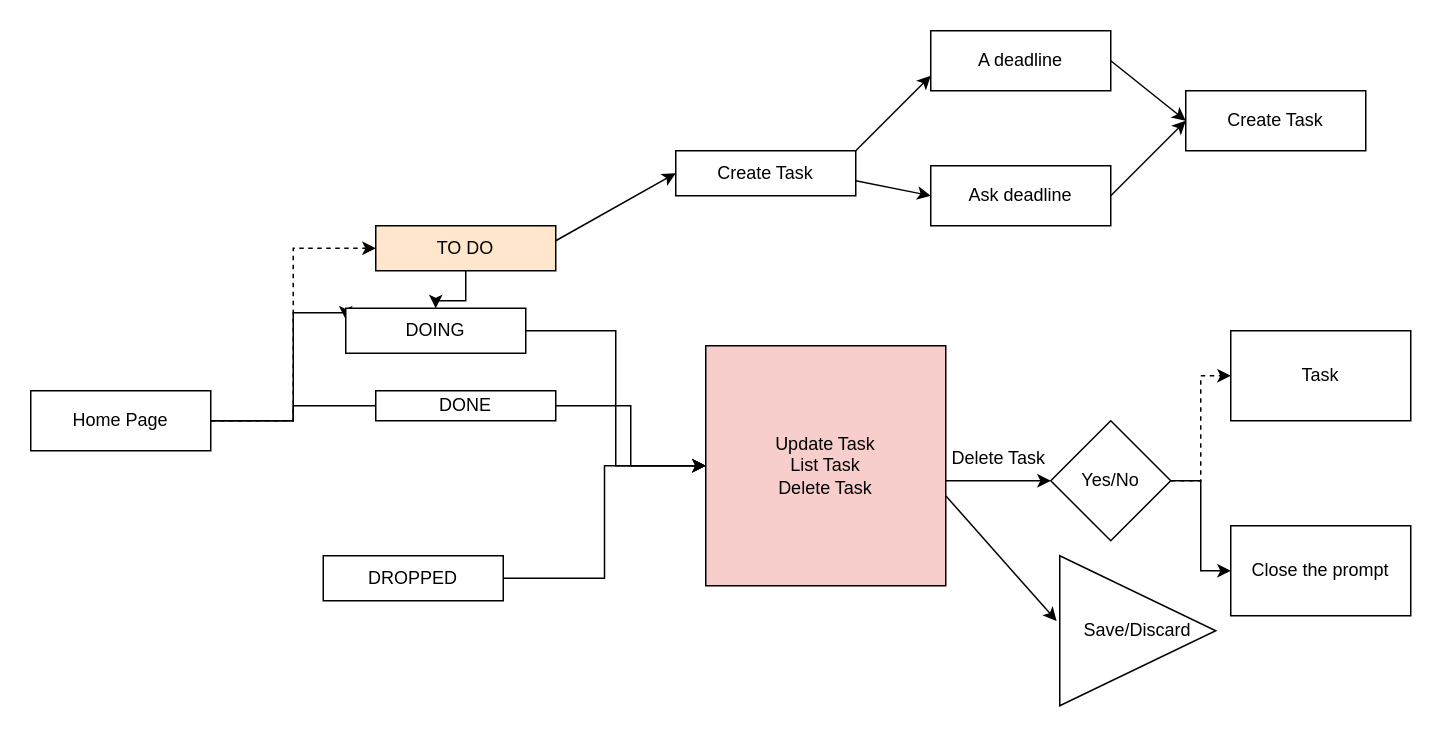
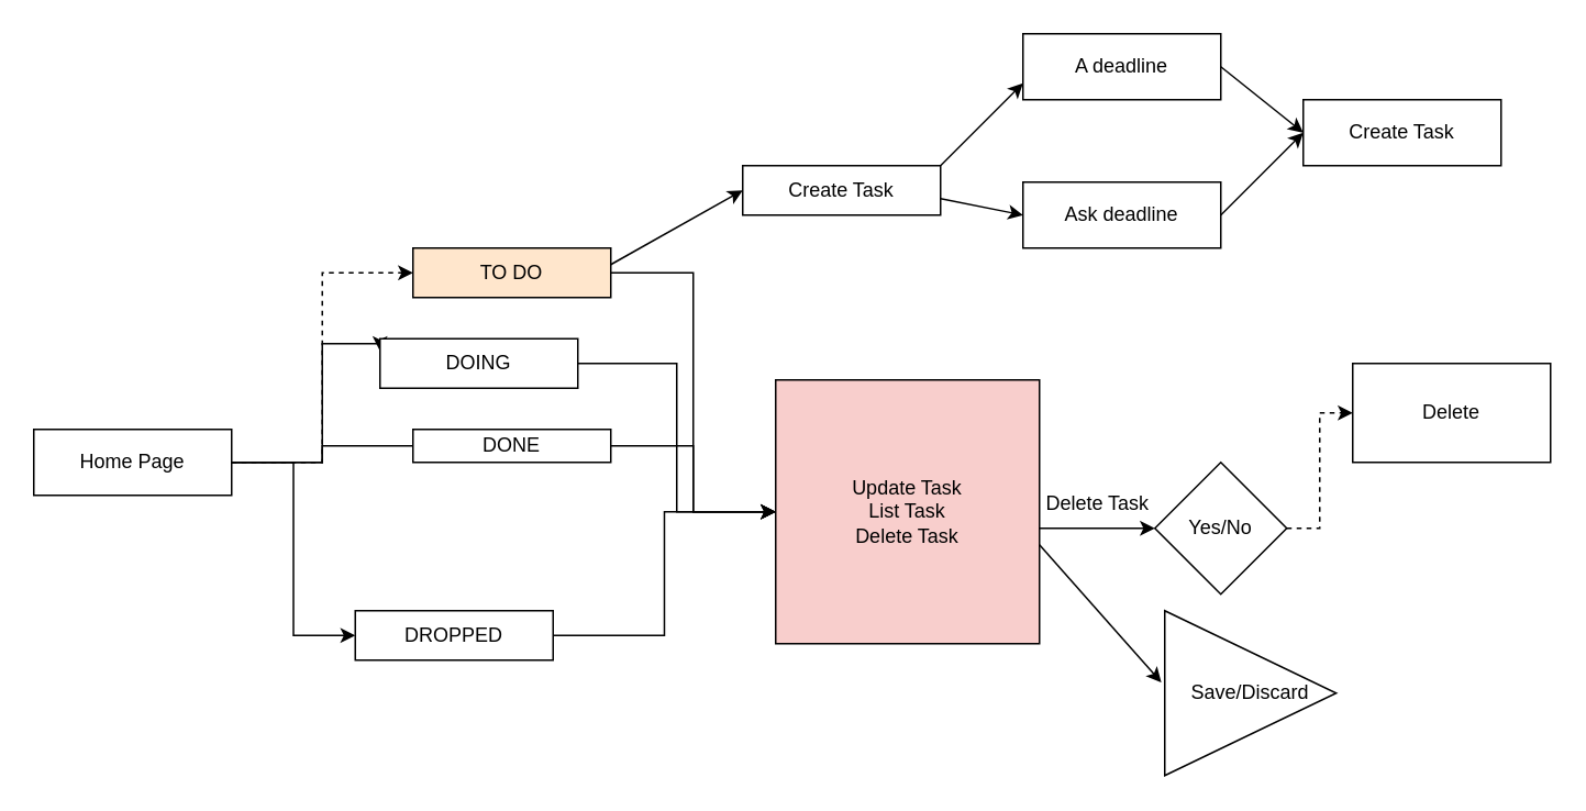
  <mxCell id="0" />
  <mxCell id="1" parent="0" />
  <mxCell id="2" style="edgeStyle=orthogonalEdgeStyle;rounded=0;orthogonalLoop=1;jettySize=auto;html=1;entryX=0;entryY=0.5;entryDx=0;entryDy=0;dashed=1;" edge="1" parent="1" source="6" target="8"><mxGeometry relative="1" as="geometry" /></mxCell>
  <mxCell id="3" style="edgeStyle=orthogonalEdgeStyle;rounded=0;orthogonalLoop=1;jettySize=auto;html=1;exitX=1;exitY=0.5;exitDx=0;exitDy=0;entryX=0;entryY=0.25;entryDx=0;entryDy=0;" edge="1" parent="1" source="6" target="10"><mxGeometry relative="1" as="geometry"><Array as="points"><mxPoint x="195" y="280" /><mxPoint x="195" y="208" /></Array></mxGeometry></mxCell>
  <mxCell id="4" style="edgeStyle=orthogonalEdgeStyle;rounded=0;orthogonalLoop=1;jettySize=auto;html=1;entryX=0;entryY=0.5;entryDx=0;entryDy=0;endArrow=none;" edge="1" parent="1" source="6" target="12"><mxGeometry relative="1" as="geometry" /></mxCell>
+ <mxCell id="5" style="edgeStyle=orthogonalEdgeStyle;rounded=0;orthogonalLoop=1;jettySize=auto;html=1;entryX=0;entryY=0.5;entryDx=0;entryDy=0;" edge="1" parent="1" source="6" target="14"><mxGeometry relative="1" as="geometry" /></mxCell>
  <mxCell id="6" value="Home Page" style="rounded=1;whiteSpace=wrap;html=1;fontSize=12;glass=0;strokeWidth=1;shadow=0;arcSize=0;" vertex="1" parent="1"><mxGeometry x="20" y="260" width="120" height="40" as="geometry" /></mxCell>
- <mxCell id="7" style="edgeStyle=orthogonalEdgeStyle;rounded=0;orthogonalLoop=1;jettySize=auto;html=1;" edge="1" parent="1" source="8" target="10"><mxGeometry relative="1" as="geometry" /></mxCell>
+ <mxCell id="7" style="edgeStyle=orthogonalEdgeStyle;rounded=0;orthogonalLoop=1;jettySize=auto;html=1;entryX=0;entryY=0.5;entryDx=0;entryDy=0;" edge="1" parent="1" source="8" target="17"><mxGeometry relative="1" as="geometry" /></mxCell>
  <mxCell id="8" value="TO DO" style="whiteSpace=wrap;html=1;fillColor=#ffe6cc;" vertex="1" parent="1"><mxGeometry x="250" y="150" width="120" height="30" as="geometry" /></mxCell>
  <mxCell id="9" style="edgeStyle=orthogonalEdgeStyle;rounded=0;orthogonalLoop=1;jettySize=auto;html=1;exitX=1;exitY=0.5;exitDx=0;exitDy=0;" edge="1" parent="1" source="10" target="17"><mxGeometry relative="1" as="geometry" /></mxCell>
  <mxCell id="10" value="DOING" style="whiteSpace=wrap;html=1;" vertex="1" parent="1"><mxGeometry x="230" y="205" width="120" height="30" as="geometry" /></mxCell>
  <mxCell id="11" style="edgeStyle=orthogonalEdgeStyle;rounded=0;orthogonalLoop=1;jettySize=auto;html=1;" edge="1" parent="1" source="12" target="17"><mxGeometry relative="1" as="geometry" /></mxCell>
  <mxCell id="12" value="DONE" style="whiteSpace=wrap;html=1;" vertex="1" parent="1"><mxGeometry x="250" y="260" width="120" height="20" as="geometry" /></mxCell>
  <mxCell id="13" style="edgeStyle=orthogonalEdgeStyle;rounded=0;orthogonalLoop=1;jettySize=auto;html=1;" edge="1" parent="1" source="14" target="17"><mxGeometry relative="1" as="geometry" /></mxCell>
  <mxCell id="14" value="DROPPED" style="whiteSpace=wrap;html=1;" vertex="1" parent="1"><mxGeometry x="215" y="370" width="120" height="30" as="geometry" /></mxCell>
  <mxCell id="15" style="edgeStyle=orthogonalEdgeStyle;rounded=0;orthogonalLoop=1;jettySize=auto;html=1;exitX=0.5;exitY=1;exitDx=0;exitDy=0;" edge="1" parent="1" source="14" target="14"><mxGeometry relative="1" as="geometry" /></mxCell>
  <mxCell id="16" value="Create Task" style="rounded=0;whiteSpace=wrap;html=1;" vertex="1" parent="1"><mxGeometry x="450" y="100" width="120" height="30" as="geometry" /></mxCell>
  <mxCell id="17" value="Update Task&lt;br&gt;List Task&lt;br&gt;Delete Task" style="whiteSpace=wrap;html=1;aspect=fixed;fillColor=#f8cecc;" vertex="1" parent="1"><mxGeometry x="470" y="230" width="160" height="160" as="geometry" /></mxCell>
  <mxCell id="18" value="" style="endArrow=classic;html=1;rounded=0;" edge="1" parent="1"><mxGeometry width="50" height="50" relative="1" as="geometry"><mxPoint x="630" y="320" as="sourcePoint" /><mxPoint x="700" y="320" as="targetPoint" /></mxGeometry></mxCell>
  <mxCell id="19" value="Delete Task" style="text;html=1;align=center;verticalAlign=middle;resizable=0;points=[];autosize=1;strokeColor=none;fillColor=none;" vertex="1" parent="1"><mxGeometry x="620" y="290" width="90" height="30" as="geometry" /></mxCell>
  <mxCell id="20" value="Save/Discard" style="triangle;whiteSpace=wrap;html=1;" vertex="1" parent="1"><mxGeometry x="706" y="370" width="104" height="100" as="geometry" /></mxCell>
  <mxCell id="21" value="" style="endArrow=classic;html=1;rounded=0;entryX=-0.02;entryY=0.435;entryDx=0;entryDy=0;entryPerimeter=0;" edge="1" parent="1" target="20"><mxGeometry width="50" height="50" relative="1" as="geometry"><mxPoint x="630" y="330" as="sourcePoint" /><mxPoint x="610" y="360" as="targetPoint" /><Array as="points" /></mxGeometry></mxCell>
- <mxCell id="22" style="edgeStyle=orthogonalEdgeStyle;rounded=0;orthogonalLoop=1;jettySize=auto;html=1;entryX=0;entryY=0.5;entryDx=0;entryDy=0;" edge="1" parent="1" source="24" target="26"><mxGeometry relative="1" as="geometry" /></mxCell>
  <mxCell id="23" style="edgeStyle=orthogonalEdgeStyle;rounded=0;orthogonalLoop=1;jettySize=auto;html=1;entryX=0;entryY=0.5;entryDx=0;entryDy=0;dashed=1;" edge="1" parent="1" source="24" target="25"><mxGeometry relative="1" as="geometry" /></mxCell>
  <mxCell id="24" value="Yes/No" style="rhombus;whiteSpace=wrap;html=1;" vertex="1" parent="1"><mxGeometry x="700" y="280" width="80" height="80" as="geometry" /></mxCell>
- <mxCell id="25" value="Task" style="rounded=0;whiteSpace=wrap;html=1;" vertex="1" parent="1"><mxGeometry x="820" y="220" width="120" height="60" as="geometry" /></mxCell>
- <mxCell id="26" value="Close the prompt" style="rounded=0;whiteSpace=wrap;html=1;" vertex="1" parent="1"><mxGeometry x="820" y="350" width="120" height="60" as="geometry" /></mxCell>
+ <mxCell id="25" value="Delete" style="rounded=0;whiteSpace=wrap;html=1;" vertex="1" parent="1"><mxGeometry x="820" y="220" width="120" height="60" as="geometry" /></mxCell>
  <mxCell id="27" value="" style="endArrow=classic;html=1;rounded=0;entryX=0;entryY=0.5;entryDx=0;entryDy=0;" edge="1" parent="1" target="16"><mxGeometry width="50" height="50" relative="1" as="geometry"><mxPoint x="370" y="160" as="sourcePoint" /><mxPoint x="420" y="110" as="targetPoint" /></mxGeometry></mxCell>
  <mxCell id="28" value="" style="endArrow=classic;html=1;rounded=0;" edge="1" parent="1"><mxGeometry width="50" height="50" relative="1" as="geometry"><mxPoint x="570" y="100" as="sourcePoint" /><mxPoint x="620" y="50" as="targetPoint" /></mxGeometry></mxCell>
  <mxCell id="29" value="A deadline" style="whiteSpace=wrap;html=1;" vertex="1" parent="1"><mxGeometry x="620" y="20" width="120" height="40" as="geometry" /></mxCell>
  <mxCell id="30" value="Ask deadline" style="whiteSpace=wrap;html=1;" vertex="1" parent="1"><mxGeometry x="620" y="110" width="120" height="40" as="geometry" /></mxCell>
  <mxCell id="31" value="" style="endArrow=classic;html=1;rounded=0;entryX=0;entryY=0.5;entryDx=0;entryDy=0;" edge="1" parent="1" target="30"><mxGeometry width="50" height="50" relative="1" as="geometry"><mxPoint x="570" y="120" as="sourcePoint" /><mxPoint x="620" y="70" as="targetPoint" /></mxGeometry></mxCell>
  <mxCell id="32" value="Create Task" style="rounded=0;whiteSpace=wrap;html=1;" vertex="1" parent="1"><mxGeometry x="790" y="60" width="120" height="40" as="geometry" /></mxCell>
  <mxCell id="33" value="" style="endArrow=classic;html=1;rounded=0;entryX=0;entryY=0.5;entryDx=0;entryDy=0;" edge="1" parent="1" target="32"><mxGeometry width="50" height="50" relative="1" as="geometry"><mxPoint x="740" y="40" as="sourcePoint" /><mxPoint x="790" y="-10" as="targetPoint" /></mxGeometry></mxCell>
  <mxCell id="34" value="" style="endArrow=classic;html=1;rounded=0;" edge="1" parent="1"><mxGeometry width="50" height="50" relative="1" as="geometry"><mxPoint x="740" y="130" as="sourcePoint" /><mxPoint x="790" y="80" as="targetPoint" /></mxGeometry></mxCell>
